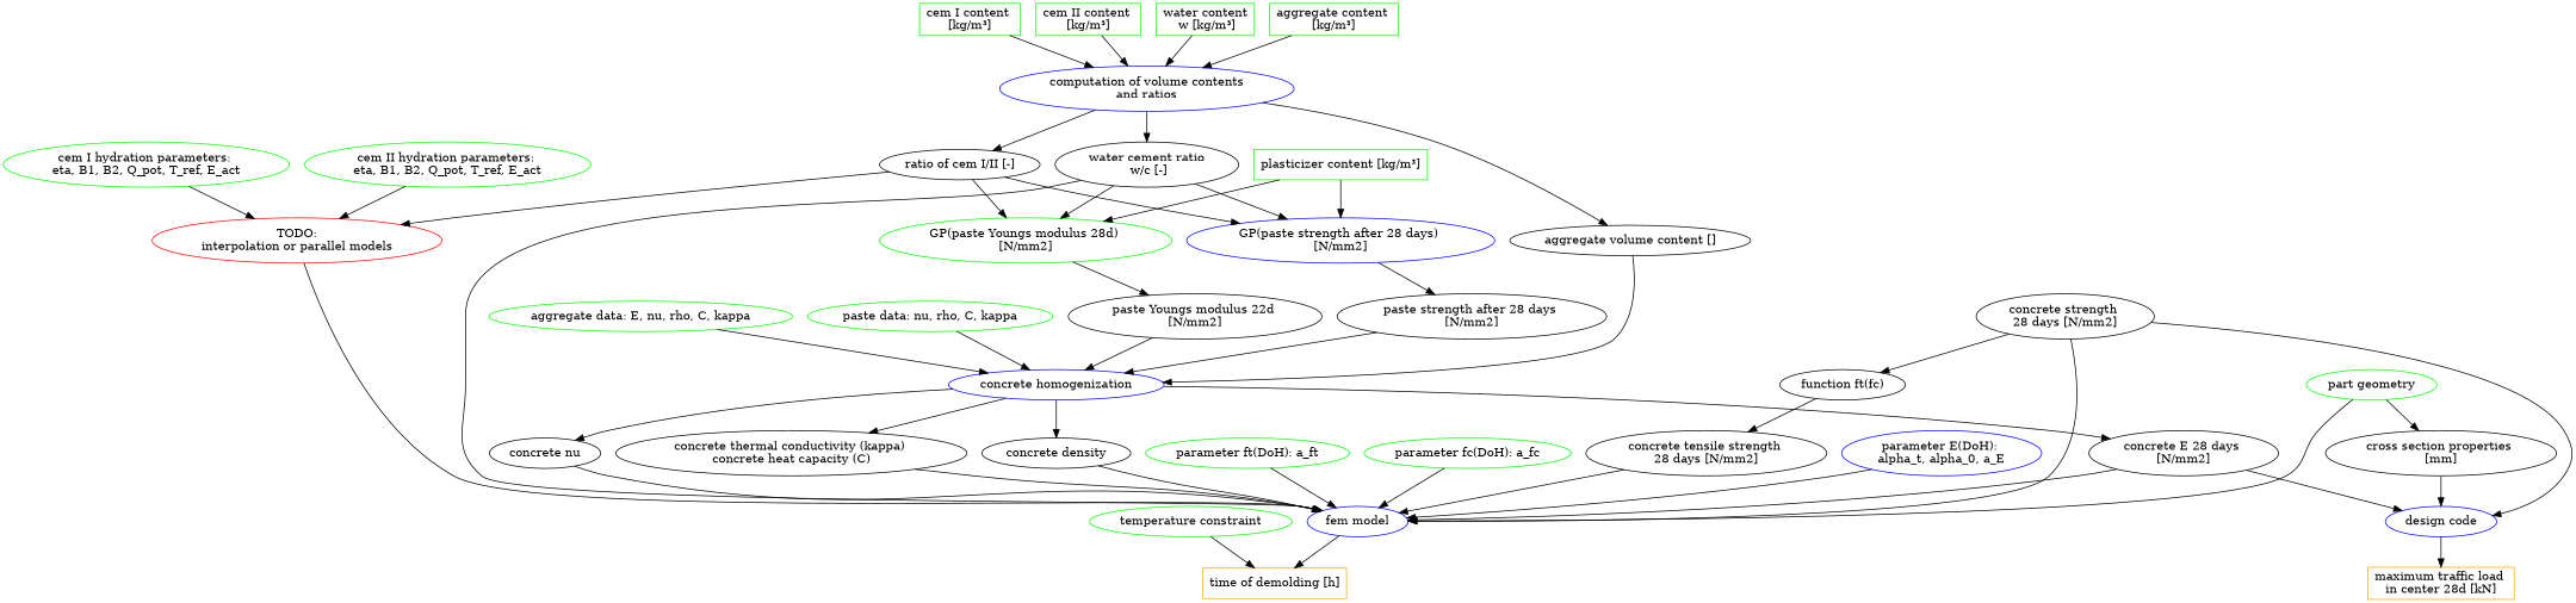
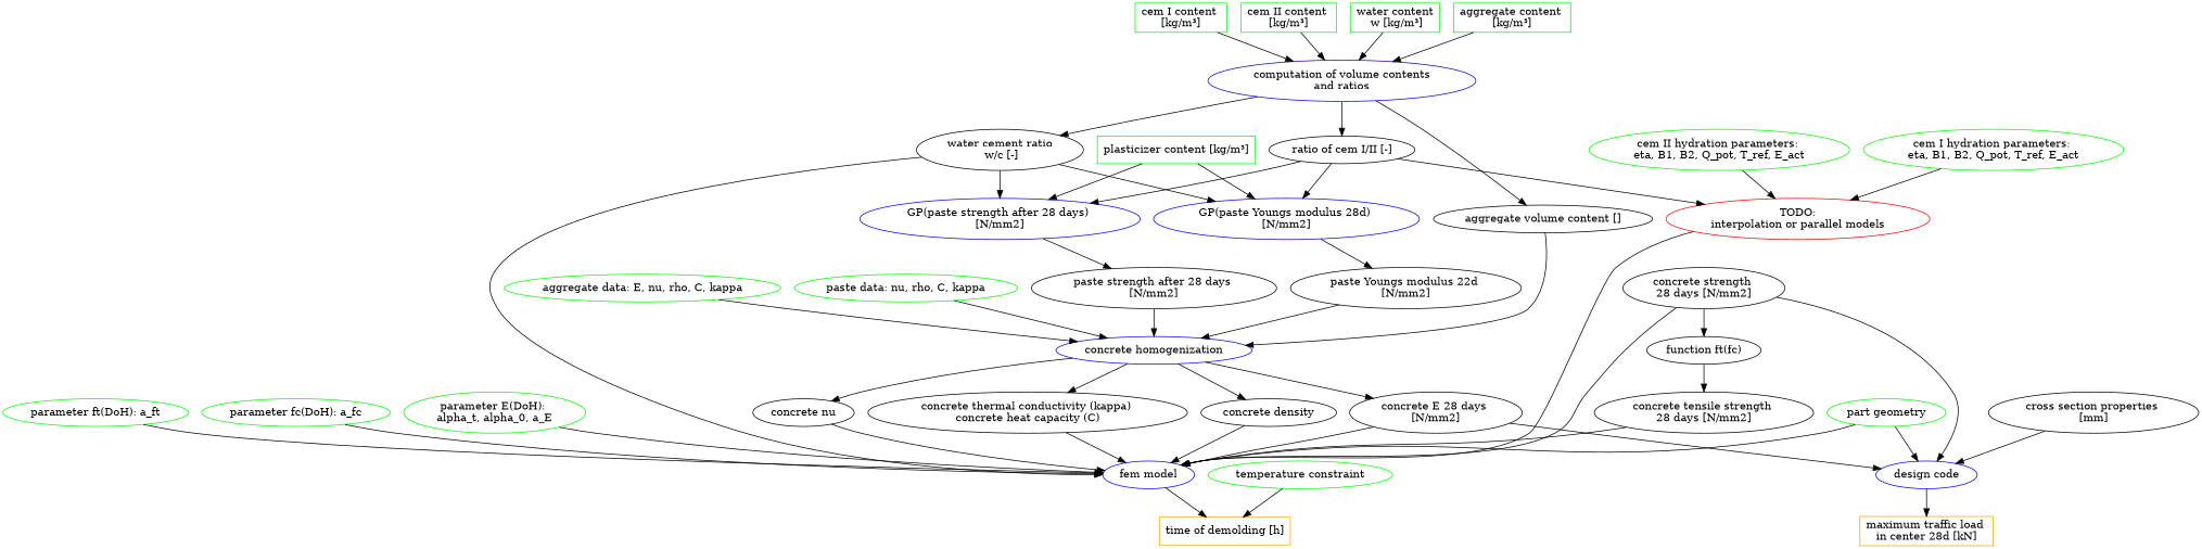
  digraph {
    node [color=green]
    n1 [label="cem I content \n[kg/m³]" shape=rectangle]
    n2 [color=blue label="computation of volume contents\nand ratios"]
    n3 [label="ratio of cem I/II [-]" color=""]
    n4 [label="water cement ratio\n w/c [-]" color=""]
    n5 [label="aggregate volume content []" color=""]
    n6 [color=blue label="GP(paste strength after 28 days) \n[N/mm2]"]
-   n7 [label="GP(paste Youngs modulus 28d) \n[N/mm2]"]
+   n7 [color=blue label="GP(paste Youngs modulus 28d) \n[N/mm2]"]
    n8 [color=red label="TODO:\ninterpolation or parallel models"]
    n9 [color=blue label="fem model"]
    n10 [color=blue label="concrete homogenization"]
    n11 [label="cem II content \n[kg/m³]" shape=rectangle]
    n12 [label="water content\n w [kg/m³]" shape=rectangle]
    n13 [label="paste strength after 28 days \n[N/mm2]" color=""]
    n14 [label="paste Youngs modulus 22d \n[N/mm2]" color=""]
    n15 [label="plasticizer content [kg/m³]" shape=rectangle]
    n16 [label="aggregate content \n[kg/m³]" shape=rectangle]
    n17 [color=orange label="time of demolding [h]" shape=rectangle]
    n18 [label="concrete E 28 days \n[N/mm2]" color=""]
    n19 [label="concrete density" color=""]
    n20 [label="concrete nu" color=""]
    n21 [label="concrete thermal conductivity (kappa) \nconcrete heat capacity (C)" color=""]
    n22 [color=blue label="design code"]
    n23 [label="concrete strength \n28 days [N/mm2]" color=""]
    n24 [color=black label="function ft(fc)"]
    n25 [color=orange label="maximum traffic load \nin center 28d [kN]" shape=rectangle]
    n26 [label="concrete tensile strength \n28 days [N/mm2]" color=""]
    n27 [label="cross section properties \n[mm]" color=""]
    n28 [label="temperature constraint"]
    n29 [label="parameter ft(DoH): a_ft"]
    n30 [label="parameter fc(DoH): a_fc"]
-   n31 [color=blue label="parameter E(DoH): \nalpha_t, alpha_0, a_E"]
+   n31 [label="parameter E(DoH): \nalpha_t, alpha_0, a_E"]
    n32 [label="aggregate data: E, nu, rho, C, kappa"]
    n33 [label="paste data: nu, rho, C, kappa"]
    n34 [label="part geometry"]
    n35 [label="cem I hydration parameters: \neta, B1, B2, Q_pot, T_ref, E_act"]
    n36 [label="cem II hydration parameters: \neta, B1, B2, Q_pot, T_ref, E_act"]
    n1 -> n2
    n2 -> n3
    n2 -> n4
    n2 -> n5
    n3 -> n6
    n3 -> n7
    n3 -> n8
    n4 -> n6
    n4 -> n7
    n4 -> n9
    n5 -> n10
    n6 -> n13
    n7 -> n14
    n8 -> n9
    n9 -> n17
    n10 -> n18
    n10 -> n19
    n10 -> n20
    n10 -> n21
    n11 -> n2
    n12 -> n2
    n13 -> n10
    n14 -> n10
    n15 -> n6
    n15 -> n7
    n16 -> n2
    n18 -> n9
    n18 -> n22
    n19 -> n9
    n20 -> n9
    n21 -> n9
    n22 -> n25
    n23 -> n9
    n23 -> n22
    n23 -> n24
    n24 -> n26
    n26 -> n9
    n27 -> n22
    n28 -> n17
    n29 -> n9
    n30 -> n9
    n31 -> n9
    n32 -> n10
    n33 -> n10
    n34 -> n9
-   n34 -> n27
+   n34 -> n22
    n35 -> n8
    n36 -> n8
  }
